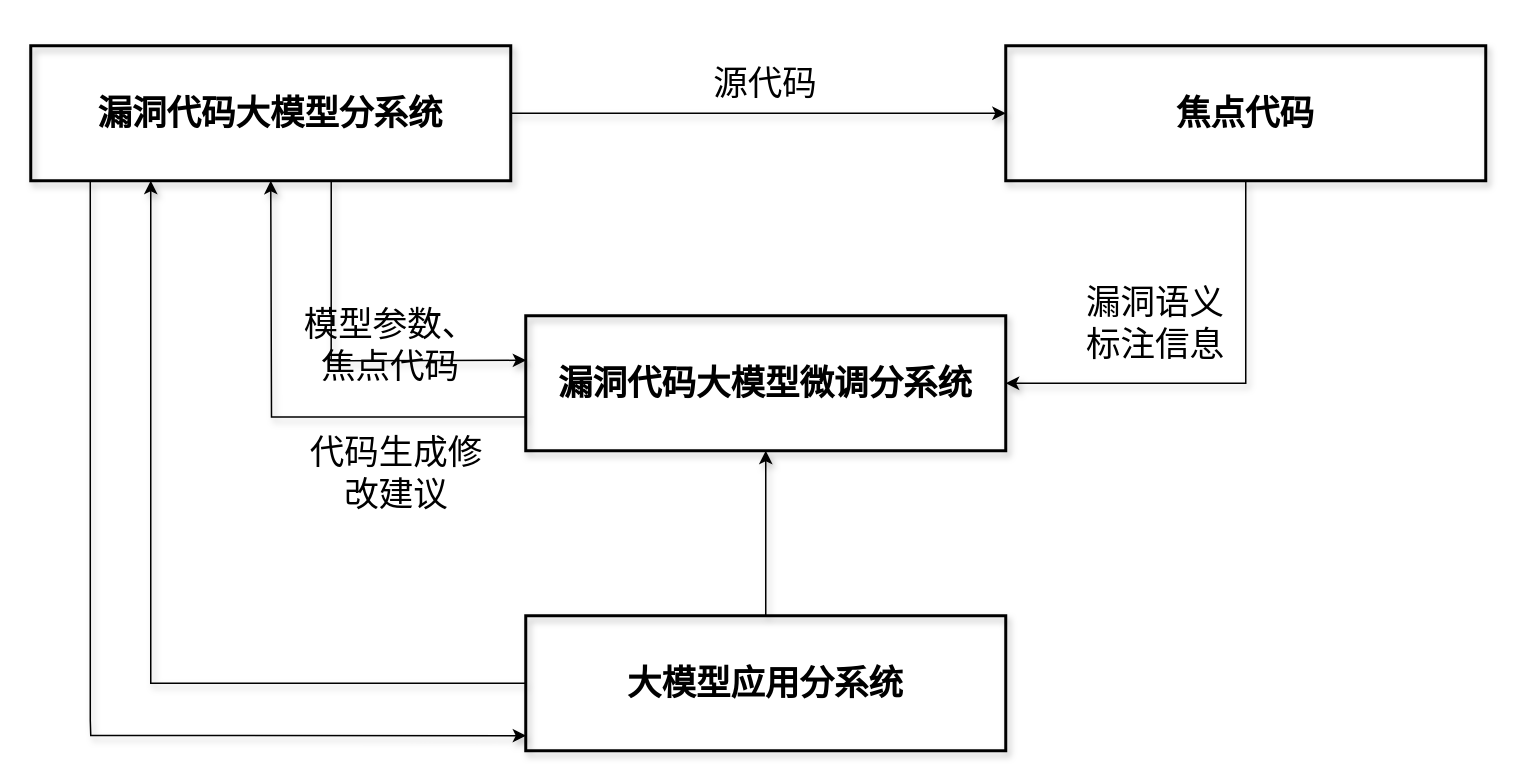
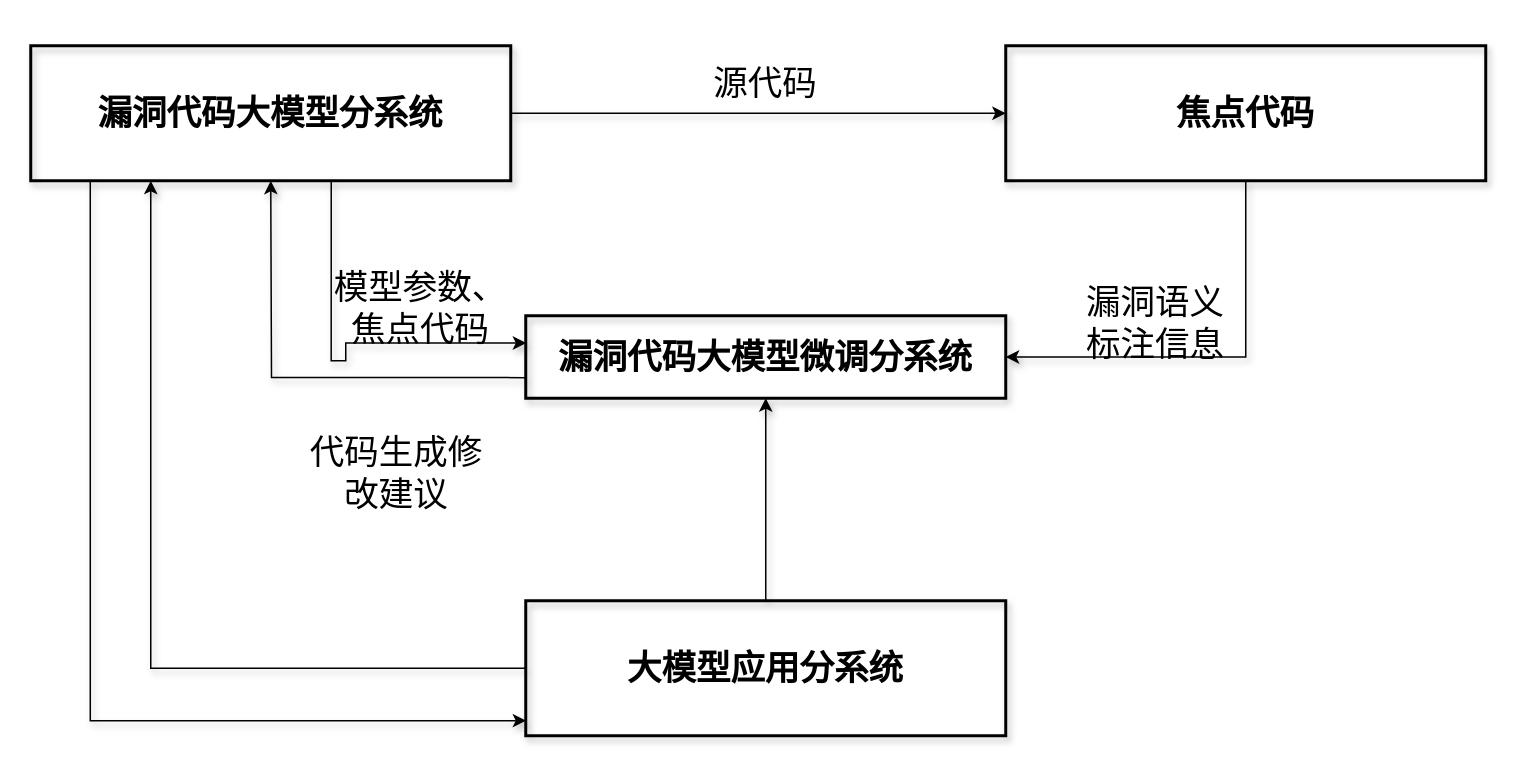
  <mxCell id="0" />
  <mxCell id="1" parent="0" />
  <mxCell id="2" style="edgeStyle=orthogonalEdgeStyle;rounded=0;orthogonalLoop=1;jettySize=auto;html=1;entryX=0;entryY=0.5;entryDx=0;entryDy=0;shadow=1;" edge="1" parent="1" source="5" target="9"><mxGeometry relative="1" as="geometry" /></mxCell>
  <mxCell id="3" style="edgeStyle=orthogonalEdgeStyle;rounded=0;orthogonalLoop=1;jettySize=auto;html=1;exitX=0.626;exitY=0.997;exitDx=0;exitDy=0;entryX=0.001;entryY=0.33;entryDx=0;entryDy=0;entryPerimeter=0;exitPerimeter=0;shadow=1;" edge="1" parent="1" source="5" target="7"><mxGeometry relative="1" as="geometry"><mxPoint x="320" y="250" as="targetPoint" /><Array as="points"><mxPoint x="220" y="240" /><mxPoint x="230" y="240" /></Array></mxGeometry></mxCell>
  <mxCell id="4" style="edgeStyle=orthogonalEdgeStyle;rounded=0;orthogonalLoop=1;jettySize=auto;html=1;entryX=0.001;entryY=0.888;entryDx=0;entryDy=0;entryPerimeter=0;exitX=0.124;exitY=1.006;exitDx=0;exitDy=0;exitPerimeter=0;shadow=1;" edge="1" parent="1" source="5" target="12"><mxGeometry relative="1" as="geometry"><mxPoint x="68.72" y="110" as="sourcePoint" /><mxPoint x="350" y="467.77" as="targetPoint" /><Array as="points"><mxPoint x="60" y="480" /><mxPoint x="60" y="490" /></Array></mxGeometry></mxCell>
  <mxCell id="5" value="漏洞代码大模型分系统" style="rounded=0;whiteSpace=wrap;html=1;strokeWidth=2;gradientColor=default;fillColor=none;shadow=1;fontSize=23;fontFamily=宋体;fontStyle=1" vertex="1" parent="1"><mxGeometry x="20" y="30" width="320" height="90" as="geometry" /></mxCell>
  <mxCell id="6" style="edgeStyle=orthogonalEdgeStyle;rounded=0;orthogonalLoop=1;jettySize=auto;html=1;exitX=0;exitY=0.75;exitDx=0;exitDy=0;shadow=1;" edge="1" parent="1" source="7"><mxGeometry relative="1" as="geometry"><mxPoint x="180" y="120" as="targetPoint" /></mxGeometry></mxCell>
- <mxCell id="7" value="漏洞代码大模型微调分系统" style="rounded=0;whiteSpace=wrap;html=1;strokeWidth=2;gradientColor=default;fillColor=none;shadow=1;fontSize=23;fontFamily=宋体;fontStyle=1" vertex="1" parent="1"><mxGeometry x="350" y="210" width="320" height="90" as="geometry" /></mxCell>
+ <mxCell id="7" value="漏洞代码大模型微调分系统" style="rounded=0;whiteSpace=wrap;html=1;strokeWidth=2;gradientColor=default;fillColor=none;shadow=1;fontSize=23;fontFamily=宋体;fontStyle=1" vertex="1" parent="1"><mxGeometry x="350" y="210" width="320" height="55" as="geometry" /></mxCell>
  <mxCell id="8" style="edgeStyle=orthogonalEdgeStyle;rounded=0;orthogonalLoop=1;jettySize=auto;html=1;entryX=1;entryY=0.5;entryDx=0;entryDy=0;shadow=1;" edge="1" parent="1" source="9" target="7"><mxGeometry relative="1" as="geometry" /></mxCell>
  <mxCell id="9" value="焦点代码" style="rounded=0;whiteSpace=wrap;html=1;strokeWidth=2;gradientColor=default;fillColor=none;shadow=1;fontSize=23;fontFamily=宋体;fontStyle=1" vertex="1" parent="1"><mxGeometry x="670" y="30" width="320" height="90" as="geometry" /></mxCell>
  <mxCell id="10" style="edgeStyle=orthogonalEdgeStyle;rounded=0;orthogonalLoop=1;jettySize=auto;html=1;entryX=0.5;entryY=1;entryDx=0;entryDy=0;shadow=1;" edge="1" parent="1" source="12" target="7"><mxGeometry relative="1" as="geometry" /></mxCell>
  <mxCell id="11" style="edgeStyle=orthogonalEdgeStyle;rounded=0;orthogonalLoop=1;jettySize=auto;html=1;entryX=0.25;entryY=1;entryDx=0;entryDy=0;shadow=1;" edge="1" parent="1" source="12" target="5"><mxGeometry relative="1" as="geometry" /></mxCell>
- <mxCell id="12" value="大模型应用分系统" style="rounded=0;whiteSpace=wrap;html=1;strokeWidth=2;gradientColor=default;fillColor=none;shadow=1;fontSize=23;fontFamily=宋体;fontStyle=1" vertex="1" parent="1"><mxGeometry x="350" y="410" width="320" height="90" as="geometry" /></mxCell>
- <mxCell id="13" value="&lt;font style=&quot;font-size: 23px;&quot;&gt;模型参数、焦点代码&lt;/font&gt;" style="text;html=1;align=center;verticalAlign=middle;whiteSpace=wrap;rounded=0;fontFamily=宋体;" vertex="1" parent="1"><mxGeometry x="200" y="195" width="120" height="70" as="geometry" /></mxCell>
+ <mxCell id="12" value="大模型应用分系统" style="rounded=0;whiteSpace=wrap;html=1;strokeWidth=2;gradientColor=default;fillColor=none;shadow=1;fontSize=23;fontFamily=宋体;fontStyle=1" vertex="1" parent="1"><mxGeometry x="350" y="400" width="320" height="90" as="geometry" /></mxCell>
+ <mxCell id="13" value="&lt;font style=&quot;font-size: 23px;&quot;&gt;模型参数、焦点代码&lt;/font&gt;" style="text;html=1;align=center;verticalAlign=middle;whiteSpace=wrap;rounded=0;fontFamily=宋体;" vertex="1" parent="1"><mxGeometry x="220" y="170" width="120" height="70" as="geometry" /></mxCell>
  <mxCell id="14" value="&lt;span style=&quot;font-size: 23px;&quot;&gt;代码生成修改&lt;/span&gt;&lt;span style=&quot;font-size: 23px; background-color: initial;&quot;&gt;建议&lt;/span&gt;" style="text;html=1;align=center;verticalAlign=middle;whiteSpace=wrap;rounded=0;fontFamily=宋体;" vertex="1" parent="1"><mxGeometry x="204" y="280" width="120" height="70" as="geometry" /></mxCell>
  <mxCell id="15" value="&lt;font style=&quot;font-size: 23px;&quot;&gt;源代码&lt;/font&gt;" style="text;html=1;align=center;verticalAlign=middle;whiteSpace=wrap;rounded=0;fontFamily=宋体;" vertex="1" parent="1"><mxGeometry x="450" y="20" width="120" height="70" as="geometry" /></mxCell>
  <mxCell id="16" value="&lt;font style=&quot;font-size: 23px;&quot;&gt;漏洞语义&lt;/font&gt;&lt;div&gt;&lt;font style=&quot;font-size: 23px;&quot;&gt;标注&lt;/font&gt;&lt;span style=&quot;font-size: 23px; background-color: initial;&quot;&gt;信息&lt;/span&gt;&lt;/div&gt;" style="text;html=1;align=center;verticalAlign=middle;whiteSpace=wrap;rounded=0;fontFamily=宋体;" vertex="1" parent="1"><mxGeometry x="710" y="180" width="120" height="70" as="geometry" /></mxCell>
